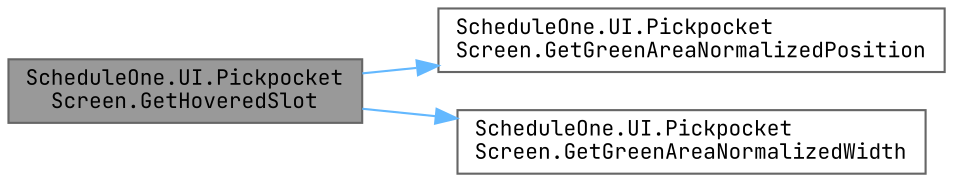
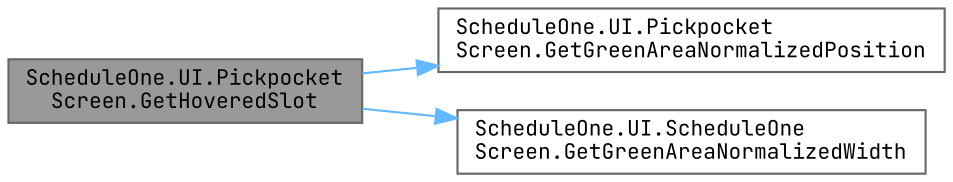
  digraph {
    rankdir=LR
    fontname="JetBrains Mono"
    node [color=grey40 fillcolor=white fontname="JetBrains Mono" fontsize=10 shape=box style=filled]
    edge [color=steelblue1 fontname="JetBrains Mono" fontsize=10 labelfontname=Helvetica labelfontsize=10 style=solid]
    n1 [color=gray40 fillcolor=grey60 fontcolor=black height=0.2 label="ScheduleOne.UI.Pickpocket\lScreen.GetHoveredSlot" width=0.4]
    n2 [height=0.2 label="ScheduleOne.UI.Pickpocket\lScreen.GetGreenAreaNormalizedPosition" width=0.4]
-   n3 [height=0.2 label="ScheduleOne.UI.Pickpocket\lScreen.GetGreenAreaNormalizedWidth" width=0.4]
+   n3 [height=0.2 label="ScheduleOne.UI.ScheduleOne\lScreen.GetGreenAreaNormalizedWidth" width=0.4]
    n1 -> n2
    n1 -> n3
  }
